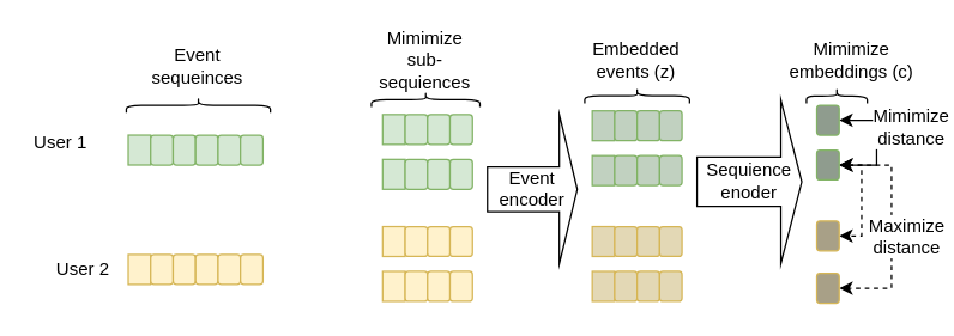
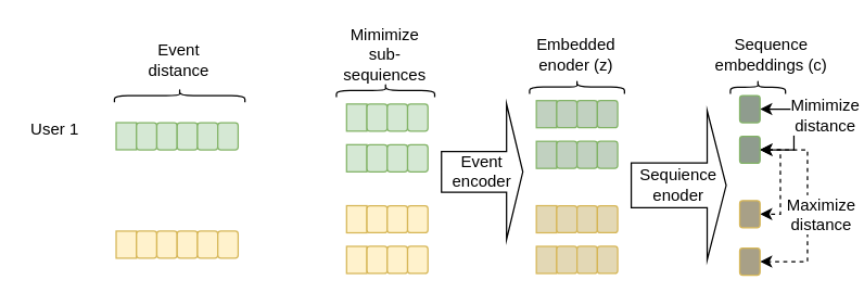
  <mxCell id="0" />
  <mxCell id="1" parent="0" />
  <mxCell id="2" value="" style="rounded=1;whiteSpace=wrap;html=1;fillColor=#d5e8d4;strokeColor=#82b366;gradientColor=none;arcSize=0;" vertex="1" parent="1"><mxGeometry x="85" y="90" width="15" height="20" as="geometry" /></mxCell>
  <mxCell id="3" value="" style="rounded=1;whiteSpace=wrap;html=1;fillColor=#d5e8d4;strokeColor=#82b366;gradientColor=none;" vertex="1" parent="1"><mxGeometry x="100" y="90" width="15" height="20" as="geometry" /></mxCell>
  <mxCell id="4" value="" style="rounded=1;whiteSpace=wrap;html=1;fillColor=#d5e8d4;strokeColor=#82b366;gradientColor=none;" vertex="1" parent="1"><mxGeometry x="115" y="90" width="15" height="20" as="geometry" /></mxCell>
  <mxCell id="5" value="" style="rounded=1;whiteSpace=wrap;html=1;fillColor=#d5e8d4;strokeColor=#82b366;gradientColor=none;" vertex="1" parent="1"><mxGeometry x="130" y="90" width="15" height="20" as="geometry" /></mxCell>
  <mxCell id="6" value="" style="rounded=1;whiteSpace=wrap;html=1;fillColor=#d5e8d4;strokeColor=#82b366;gradientColor=none;" vertex="1" parent="1"><mxGeometry x="145" y="90" width="15" height="20" as="geometry" /></mxCell>
  <mxCell id="7" value="" style="rounded=1;whiteSpace=wrap;html=1;fillColor=#d5e8d4;strokeColor=#82b366;gradientColor=none;" vertex="1" parent="1"><mxGeometry x="160" y="90" width="15" height="20" as="geometry" /></mxCell>
  <mxCell id="8" value="Event encoder" style="shape=singleArrow;whiteSpace=wrap;html=1;gradientColor=none;" vertex="1" parent="1"><mxGeometry x="325" y="76.25" width="60" height="100" as="geometry" /></mxCell>
  <mxCell id="9" value="" style="rounded=1;whiteSpace=wrap;html=1;fillColor=#fff2cc;strokeColor=#d6b656;arcSize=0;" vertex="1" parent="1"><mxGeometry x="85" y="170" width="15" height="20" as="geometry" /></mxCell>
  <mxCell id="10" value="" style="rounded=1;whiteSpace=wrap;html=1;fillColor=#fff2cc;strokeColor=#d6b656;" vertex="1" parent="1"><mxGeometry x="100" y="170" width="15" height="20" as="geometry" /></mxCell>
  <mxCell id="11" value="" style="rounded=1;whiteSpace=wrap;html=1;fillColor=#fff2cc;strokeColor=#d6b656;" vertex="1" parent="1"><mxGeometry x="115" y="170" width="15" height="20" as="geometry" /></mxCell>
  <mxCell id="12" value="" style="rounded=1;whiteSpace=wrap;html=1;fillColor=#fff2cc;strokeColor=#d6b656;" vertex="1" parent="1"><mxGeometry x="130" y="170" width="15" height="20" as="geometry" /></mxCell>
  <mxCell id="13" value="" style="rounded=1;whiteSpace=wrap;html=1;fillColor=#fff2cc;strokeColor=#d6b656;" vertex="1" parent="1"><mxGeometry x="145" y="170" width="15" height="20" as="geometry" /></mxCell>
  <mxCell id="14" value="" style="rounded=1;whiteSpace=wrap;html=1;fillColor=#fff2cc;strokeColor=#d6b656;" vertex="1" parent="1"><mxGeometry x="160" y="170" width="15" height="20" as="geometry" /></mxCell>
  <mxCell id="15" value="" style="rounded=1;whiteSpace=wrap;html=1;fillColor=#d5e8d4;strokeColor=#82b366;gradientColor=none;arcSize=0;" vertex="1" parent="1"><mxGeometry x="255" y="76.25" width="15" height="20" as="geometry" /></mxCell>
  <mxCell id="16" value="" style="rounded=1;whiteSpace=wrap;html=1;fillColor=#d5e8d4;strokeColor=#82b366;gradientColor=none;" vertex="1" parent="1"><mxGeometry x="270" y="76.25" width="15" height="20" as="geometry" /></mxCell>
  <mxCell id="17" value="" style="rounded=1;whiteSpace=wrap;html=1;fillColor=#d5e8d4;strokeColor=#82b366;gradientColor=none;" vertex="1" parent="1"><mxGeometry x="285" y="76.25" width="15" height="20" as="geometry" /></mxCell>
  <mxCell id="18" value="" style="rounded=1;whiteSpace=wrap;html=1;fillColor=#d5e8d4;strokeColor=#82b366;gradientColor=none;" vertex="1" parent="1"><mxGeometry x="300" y="76.25" width="15" height="20" as="geometry" /></mxCell>
  <mxCell id="19" value="" style="rounded=1;whiteSpace=wrap;html=1;fillColor=#d5e8d4;strokeColor=#82b366;gradientColor=none;arcSize=0;" vertex="1" parent="1"><mxGeometry x="255" y="106.25" width="15" height="20" as="geometry" /></mxCell>
  <mxCell id="20" value="" style="rounded=1;whiteSpace=wrap;html=1;fillColor=#d5e8d4;strokeColor=#82b366;gradientColor=none;" vertex="1" parent="1"><mxGeometry x="270" y="106.25" width="15" height="20" as="geometry" /></mxCell>
  <mxCell id="21" value="" style="rounded=1;whiteSpace=wrap;html=1;fillColor=#d5e8d4;strokeColor=#82b366;gradientColor=none;" vertex="1" parent="1"><mxGeometry x="285" y="106.25" width="15" height="20" as="geometry" /></mxCell>
  <mxCell id="22" value="" style="rounded=1;whiteSpace=wrap;html=1;fillColor=#d5e8d4;strokeColor=#82b366;gradientColor=none;" vertex="1" parent="1"><mxGeometry x="300" y="106.25" width="15" height="20" as="geometry" /></mxCell>
  <mxCell id="23" value="" style="rounded=1;whiteSpace=wrap;html=1;fillColor=#fff2cc;strokeColor=#d6b656;arcSize=0;" vertex="1" parent="1"><mxGeometry x="255" y="151.25" width="15" height="20" as="geometry" /></mxCell>
  <mxCell id="24" value="" style="rounded=1;whiteSpace=wrap;html=1;fillColor=#fff2cc;strokeColor=#d6b656;" vertex="1" parent="1"><mxGeometry x="270" y="151.25" width="15" height="20" as="geometry" /></mxCell>
  <mxCell id="25" value="" style="rounded=1;whiteSpace=wrap;html=1;fillColor=#fff2cc;strokeColor=#d6b656;" vertex="1" parent="1"><mxGeometry x="285" y="151.25" width="15" height="20" as="geometry" /></mxCell>
  <mxCell id="26" value="" style="rounded=1;whiteSpace=wrap;html=1;fillColor=#fff2cc;strokeColor=#d6b656;" vertex="1" parent="1"><mxGeometry x="300" y="151.25" width="15" height="20" as="geometry" /></mxCell>
  <mxCell id="27" value="" style="rounded=1;whiteSpace=wrap;html=1;fillColor=#fff2cc;strokeColor=#d6b656;arcSize=0;" vertex="1" parent="1"><mxGeometry x="255" y="181.25" width="15" height="20" as="geometry" /></mxCell>
  <mxCell id="28" value="" style="rounded=1;whiteSpace=wrap;html=1;fillColor=#fff2cc;strokeColor=#d6b656;" vertex="1" parent="1"><mxGeometry x="270" y="181.25" width="15" height="20" as="geometry" /></mxCell>
  <mxCell id="29" value="" style="rounded=1;whiteSpace=wrap;html=1;fillColor=#fff2cc;strokeColor=#d6b656;" vertex="1" parent="1"><mxGeometry x="285" y="181.25" width="15" height="20" as="geometry" /></mxCell>
  <mxCell id="30" value="" style="rounded=1;whiteSpace=wrap;html=1;fillColor=#fff2cc;strokeColor=#d6b656;" vertex="1" parent="1"><mxGeometry x="300" y="181.25" width="15" height="20" as="geometry" /></mxCell>
- <mxCell id="31" value="Sequience enoder" style="shape=singleArrow;whiteSpace=wrap;html=1;gradientColor=none;" vertex="1" parent="1"><mxGeometry x="465" y="66.25" width="70" height="110" as="geometry" /></mxCell>
+ <mxCell id="31" value="Sequience enoder" style="shape=singleArrow;whiteSpace=wrap;html=1;gradientColor=none;" vertex="1" parent="1"><mxGeometry x="465" y="81.25" width="70" height="110" as="geometry" /></mxCell>
  <mxCell id="32" value="" style="rounded=1;whiteSpace=wrap;html=1;fillColor=#C1D1C0;strokeColor=#82b366;gradientColor=none;arcSize=0;" vertex="1" parent="1"><mxGeometry x="395" y="73.75" width="15" height="20" as="geometry" /></mxCell>
  <mxCell id="33" value="" style="rounded=1;whiteSpace=wrap;html=1;fillColor=#C1D1C0;strokeColor=#82b366;gradientColor=none;" vertex="1" parent="1"><mxGeometry x="410" y="73.75" width="15" height="20" as="geometry" /></mxCell>
  <mxCell id="34" value="" style="rounded=1;whiteSpace=wrap;html=1;fillColor=#C1D1C0;strokeColor=#82b366;gradientColor=none;" vertex="1" parent="1"><mxGeometry x="425" y="73.75" width="15" height="20" as="geometry" /></mxCell>
  <mxCell id="35" value="" style="rounded=1;whiteSpace=wrap;html=1;fillColor=#C1D1C0;strokeColor=#82b366;gradientColor=none;" vertex="1" parent="1"><mxGeometry x="440" y="73.75" width="15" height="20" as="geometry" /></mxCell>
  <mxCell id="36" value="" style="rounded=1;whiteSpace=wrap;html=1;fillColor=#C1D1C0;strokeColor=#82b366;gradientColor=none;arcSize=0;" vertex="1" parent="1"><mxGeometry x="395" y="103.75" width="15" height="20" as="geometry" /></mxCell>
  <mxCell id="37" value="" style="rounded=1;whiteSpace=wrap;html=1;fillColor=#C1D1C0;strokeColor=#82b366;gradientColor=none;" vertex="1" parent="1"><mxGeometry x="410" y="103.75" width="15" height="20" as="geometry" /></mxCell>
  <mxCell id="38" value="" style="rounded=1;whiteSpace=wrap;html=1;fillColor=#C1D1C0;strokeColor=#82b366;gradientColor=none;" vertex="1" parent="1"><mxGeometry x="425" y="103.75" width="15" height="20" as="geometry" /></mxCell>
  <mxCell id="39" value="" style="rounded=1;whiteSpace=wrap;html=1;fillColor=#C1D1C0;strokeColor=#82b366;gradientColor=none;" vertex="1" parent="1"><mxGeometry x="440" y="103.75" width="15" height="20" as="geometry" /></mxCell>
  <mxCell id="40" value="" style="rounded=1;whiteSpace=wrap;html=1;fillColor=#E3D8B5;strokeColor=#d6b656;arcSize=0;" vertex="1" parent="1"><mxGeometry x="395" y="151.25" width="15" height="20" as="geometry" /></mxCell>
  <mxCell id="41" value="" style="rounded=1;whiteSpace=wrap;html=1;fillColor=#E3D8B5;strokeColor=#d6b656;" vertex="1" parent="1"><mxGeometry x="410" y="151.25" width="15" height="20" as="geometry" /></mxCell>
  <mxCell id="42" value="" style="rounded=1;whiteSpace=wrap;html=1;fillColor=#E3D8B5;strokeColor=#d6b656;" vertex="1" parent="1"><mxGeometry x="425" y="151.25" width="15" height="20" as="geometry" /></mxCell>
  <mxCell id="43" value="" style="rounded=1;whiteSpace=wrap;html=1;fillColor=#E3D8B5;strokeColor=#d6b656;" vertex="1" parent="1"><mxGeometry x="440" y="151.25" width="15" height="20" as="geometry" /></mxCell>
  <mxCell id="44" value="" style="rounded=1;whiteSpace=wrap;html=1;fillColor=#E3D8B5;strokeColor=#d6b656;arcSize=0;" vertex="1" parent="1"><mxGeometry x="395" y="181.25" width="15" height="20" as="geometry" /></mxCell>
  <mxCell id="45" value="" style="rounded=1;whiteSpace=wrap;html=1;fillColor=#E3D8B5;strokeColor=#d6b656;" vertex="1" parent="1"><mxGeometry x="410" y="181.25" width="15" height="20" as="geometry" /></mxCell>
  <mxCell id="46" value="" style="rounded=1;whiteSpace=wrap;html=1;fillColor=#E3D8B5;strokeColor=#d6b656;" vertex="1" parent="1"><mxGeometry x="425" y="181.25" width="15" height="20" as="geometry" /></mxCell>
  <mxCell id="47" value="" style="rounded=1;whiteSpace=wrap;html=1;fillColor=#E3D8B5;strokeColor=#d6b656;" vertex="1" parent="1"><mxGeometry x="440" y="181.25" width="15" height="20" as="geometry" /></mxCell>
  <mxCell id="48" style="edgeStyle=orthogonalEdgeStyle;rounded=0;orthogonalLoop=1;jettySize=auto;html=1;entryX=1;entryY=0.5;entryDx=0;entryDy=0;startArrow=classic;startFill=1;exitX=1;exitY=0.5;exitDx=0;exitDy=0;" edge="1" parent="1" source="50" target="54"><mxGeometry relative="1" as="geometry"><Array as="points"><mxPoint x="585" y="80.5" /><mxPoint x="585" y="110.5" /></Array></mxGeometry></mxCell>
  <mxCell id="49" value="Mimimize&lt;br&gt;distance" style="text;html=1;align=center;verticalAlign=middle;resizable=0;points=[];;labelBackgroundColor=#ffffff;" vertex="1" connectable="0" parent="48"><mxGeometry x="-0.386" y="-8" relative="1" as="geometry"><mxPoint x="30.57" y="4.43" as="offset" /></mxGeometry></mxCell>
  <mxCell id="50" value="" style="rounded=1;whiteSpace=wrap;html=1;fillColor=#8F9C8E;strokeColor=#82b366;gradientColor=none;" vertex="1" parent="1"><mxGeometry x="545" y="70" width="15" height="20" as="geometry" /></mxCell>
  <mxCell id="51" style="edgeStyle=orthogonalEdgeStyle;rounded=0;orthogonalLoop=1;jettySize=auto;html=1;startArrow=classic;startFill=1;dashed=1;" edge="1" parent="1" source="54" target="55"><mxGeometry relative="1" as="geometry"><Array as="points"><mxPoint x="575" y="109.5" /><mxPoint x="575" y="157.5" /></Array></mxGeometry></mxCell>
  <mxCell id="52" style="edgeStyle=orthogonalEdgeStyle;rounded=0;orthogonalLoop=1;jettySize=auto;html=1;entryX=1;entryY=0.5;entryDx=0;entryDy=0;dashed=1;startArrow=classic;startFill=1;" edge="1" parent="1" source="54" target="56"><mxGeometry relative="1" as="geometry"><Array as="points"><mxPoint x="595" y="109.5" /><mxPoint x="595" y="192.5" /></Array></mxGeometry></mxCell>
  <mxCell id="53" value="Maximize&lt;br&gt;distance" style="text;html=1;align=center;verticalAlign=middle;resizable=0;points=[];;labelBackgroundColor=#ffffff;" vertex="1" connectable="0" parent="52"><mxGeometry x="-0.005" y="1" relative="1" as="geometry"><mxPoint x="8.71" y="6.43" as="offset" /></mxGeometry></mxCell>
  <mxCell id="54" value="" style="rounded=1;whiteSpace=wrap;html=1;fillColor=#8F9C8E;strokeColor=#82b366;gradientColor=none;" vertex="1" parent="1"><mxGeometry x="545" y="100" width="15" height="20" as="geometry" /></mxCell>
  <mxCell id="55" value="" style="rounded=1;whiteSpace=wrap;html=1;fillColor=#A8A087;strokeColor=#d6b656;" vertex="1" parent="1"><mxGeometry x="545" y="147.5" width="15" height="20" as="geometry" /></mxCell>
  <mxCell id="56" value="" style="rounded=1;whiteSpace=wrap;html=1;fillColor=#A8A087;strokeColor=#d6b656;" vertex="1" parent="1"><mxGeometry x="545" y="182.5" width="15" height="20" as="geometry" /></mxCell>
  <mxCell id="57" value="" style="shape=curlyBracket;whiteSpace=wrap;html=1;rounded=1;fillColor=#A8A087;gradientColor=none;rotation=90;" vertex="1" parent="1"><mxGeometry x="420" y="28.75" width="10" height="70" as="geometry" /></mxCell>
  <mxCell id="58" value="" style="shape=curlyBracket;whiteSpace=wrap;html=1;rounded=1;fillColor=#A8A087;gradientColor=none;rotation=90;" vertex="1" parent="1"><mxGeometry x="278.75" y="30" width="10" height="72.5" as="geometry" /></mxCell>
  <mxCell id="59" value="" style="shape=curlyBracket;whiteSpace=wrap;html=1;rounded=1;fillColor=#A8A087;gradientColor=none;rotation=90;" vertex="1" parent="1"><mxGeometry x="126.88" y="21.88" width="10" height="96.25" as="geometry" /></mxCell>
  <mxCell id="60" value="User 1" style="text;html=1;strokeColor=none;fillColor=none;align=center;verticalAlign=middle;whiteSpace=wrap;rounded=0;" vertex="1" parent="1"><mxGeometry x="20" y="85" width="40" height="20" as="geometry" /></mxCell>
- <mxCell id="61" value="User 2" style="text;html=1;strokeColor=none;fillColor=none;align=center;verticalAlign=middle;whiteSpace=wrap;rounded=0;" vertex="1" parent="1"><mxGeometry x="35" y="170" width="40" height="20" as="geometry" /></mxCell>
  <mxCell id="62" value="" style="shape=curlyBracket;whiteSpace=wrap;html=1;rounded=1;fillColor=#A8A087;gradientColor=none;rotation=90;" vertex="1" parent="1"><mxGeometry x="553.45" y="43.45" width="10" height="40.62" as="geometry" /></mxCell>
  <mxCell id="63" value="Mimimize sub-sequiences" style="text;html=1;strokeColor=none;fillColor=none;align=center;verticalAlign=middle;whiteSpace=wrap;rounded=0;" vertex="1" parent="1"><mxGeometry x="248.13" y="20" width="71.25" height="40" as="geometry" /></mxCell>
- <mxCell id="64" value="Event sequeinces" style="text;html=1;strokeColor=none;fillColor=none;align=center;verticalAlign=middle;whiteSpace=wrap;rounded=0;" vertex="1" parent="1"><mxGeometry x="95.32" y="28.75" width="73.12" height="30" as="geometry" /></mxCell>
- <mxCell id="65" value="Embedded events (z)" style="text;html=1;strokeColor=none;fillColor=none;align=center;verticalAlign=middle;whiteSpace=wrap;rounded=0;" vertex="1" parent="1"><mxGeometry x="388.44" y="25" width="73.12" height="30" as="geometry" /></mxCell>
- <mxCell id="66" value="Mimimize embeddings (c)" style="text;html=1;strokeColor=none;fillColor=none;align=center;verticalAlign=middle;whiteSpace=wrap;rounded=0;" vertex="1" parent="1"><mxGeometry x="521.89" y="25" width="93.11" height="30" as="geometry" /></mxCell>
+ <mxCell id="64" value="Event distance" style="text;html=1;strokeColor=none;fillColor=none;align=center;verticalAlign=middle;whiteSpace=wrap;rounded=0;" vertex="1" parent="1"><mxGeometry x="95.32" y="28.75" width="73.12" height="30" as="geometry" /></mxCell>
+ <mxCell id="65" value="Embedded enoder (z)" style="text;html=1;strokeColor=none;fillColor=none;align=center;verticalAlign=middle;whiteSpace=wrap;rounded=0;" vertex="1" parent="1"><mxGeometry x="388.44" y="25" width="73.12" height="30" as="geometry" /></mxCell>
+ <mxCell id="66" value="Sequence embeddings (c)" style="text;html=1;strokeColor=none;fillColor=none;align=center;verticalAlign=middle;whiteSpace=wrap;rounded=0;" vertex="1" parent="1"><mxGeometry x="521.89" y="25" width="93.11" height="30" as="geometry" /></mxCell>
